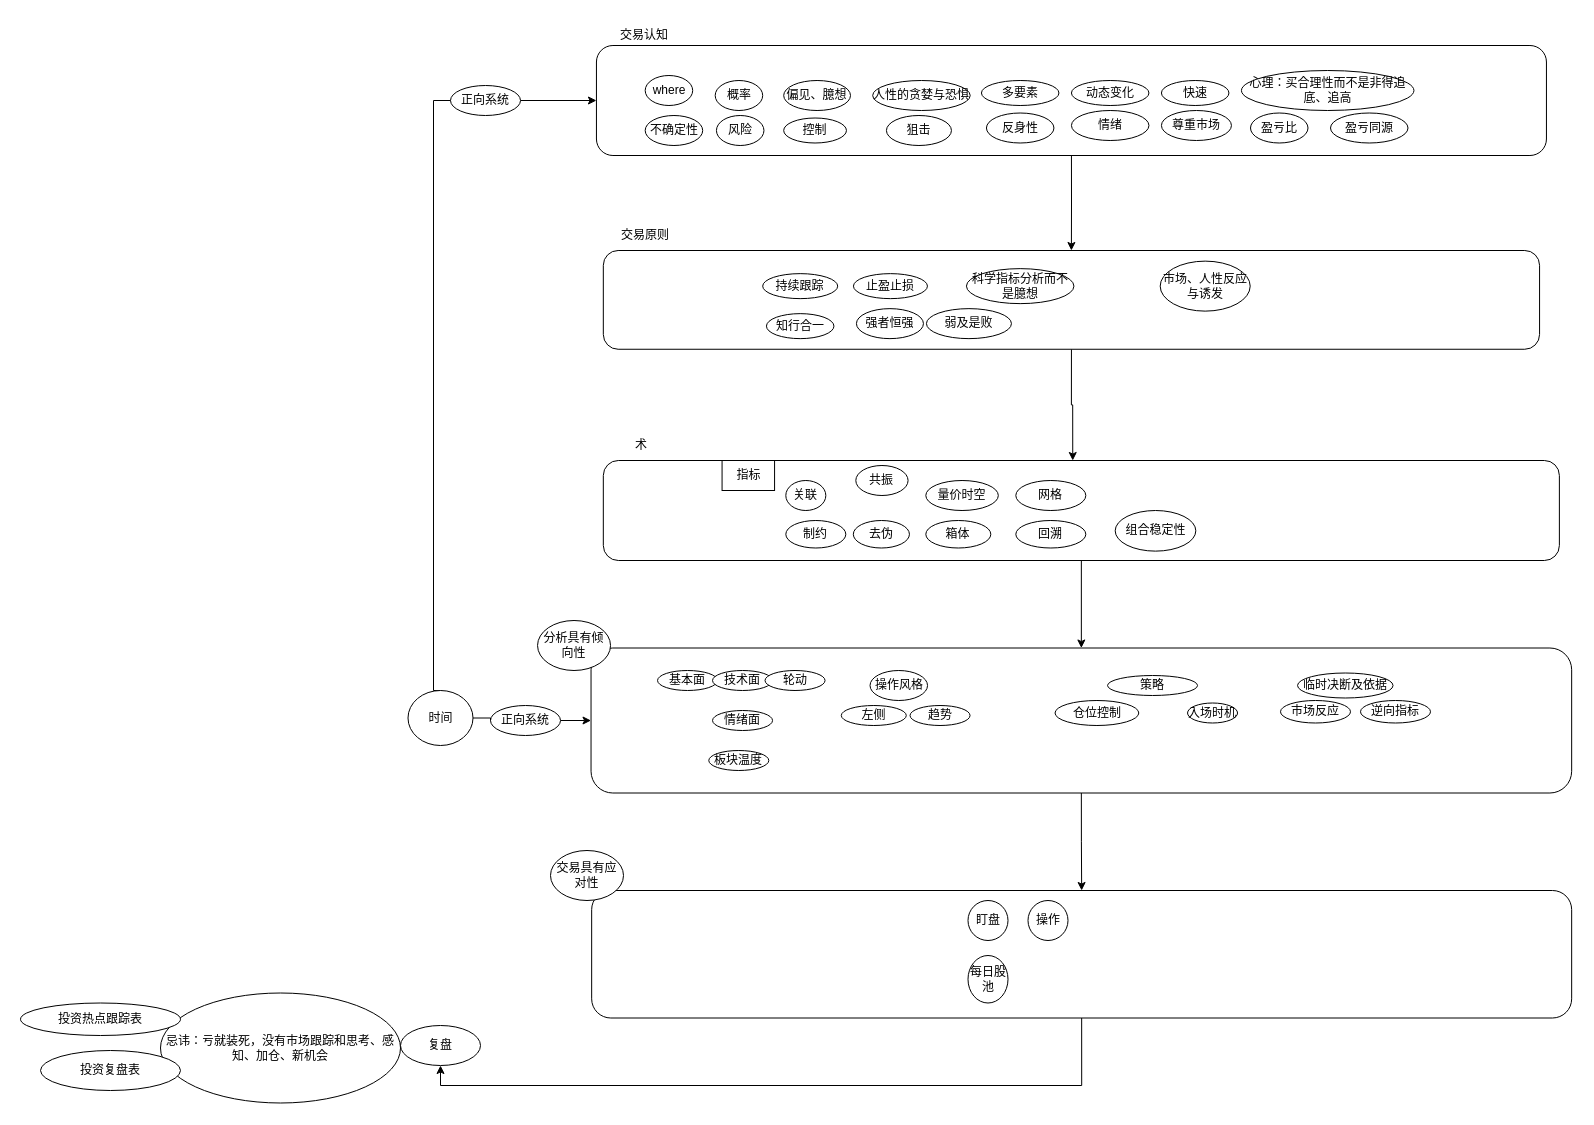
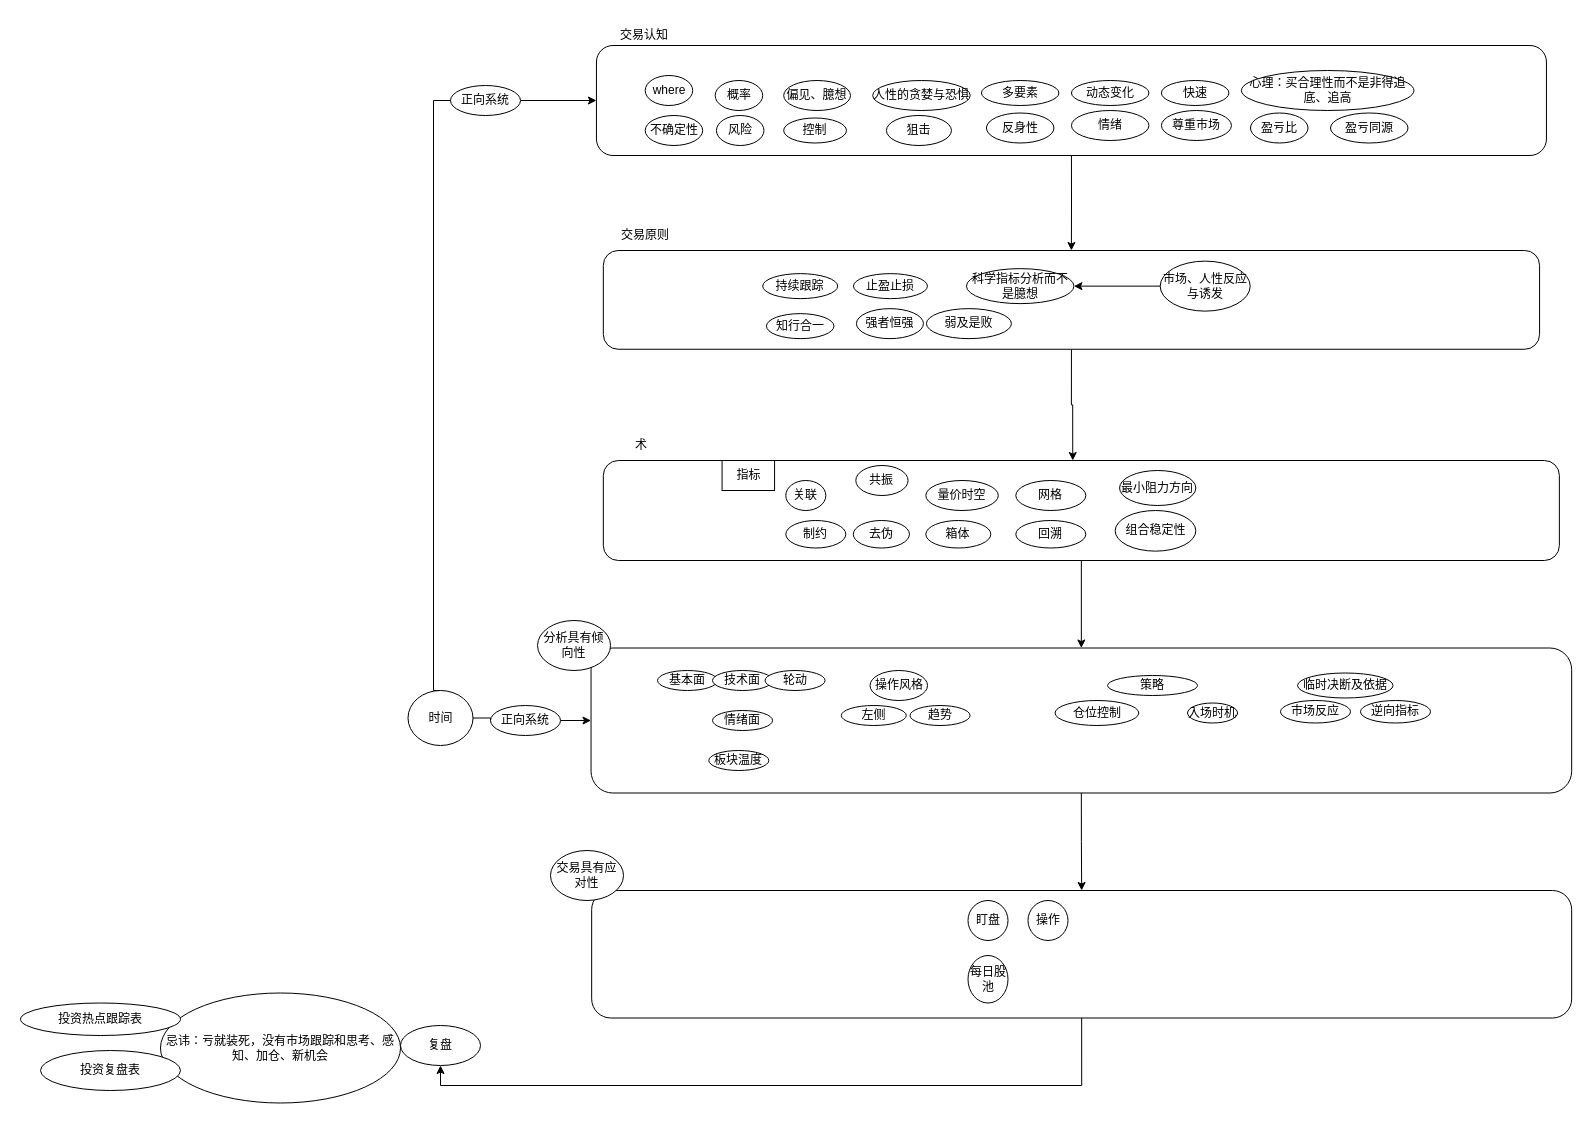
  <mxCell id="0" />
  <mxCell id="1" parent="0" />
  <mxCell id="2" style="edgeStyle=orthogonalEdgeStyle;rounded=0;orthogonalLoop=1;jettySize=auto;html=1;exitX=0.5;exitY=1;exitDx=0;exitDy=0;" edge="1" parent="1" source="3" target="5"><mxGeometry relative="1" as="geometry" /></mxCell>
  <mxCell id="3" value="" style="rounded=1;whiteSpace=wrap;html=1;" vertex="1" parent="1"><mxGeometry x="595.95" y="45" width="950" height="110" as="geometry" /></mxCell>
  <mxCell id="4" style="edgeStyle=orthogonalEdgeStyle;rounded=0;orthogonalLoop=1;jettySize=auto;html=1;exitX=0.5;exitY=1;exitDx=0;exitDy=0;entryX=0.491;entryY=0;entryDx=0;entryDy=0;entryPerimeter=0;" edge="1" parent="1" source="5" target="7"><mxGeometry relative="1" as="geometry" /></mxCell>
  <mxCell id="5" value="" style="rounded=1;whiteSpace=wrap;html=1;" vertex="1" parent="1"><mxGeometry x="602.82" y="250" width="936.25" height="98.75" as="geometry" /></mxCell>
  <mxCell id="6" style="edgeStyle=orthogonalEdgeStyle;rounded=0;orthogonalLoop=1;jettySize=auto;html=1;exitX=0.5;exitY=1;exitDx=0;exitDy=0;entryX=0.5;entryY=0;entryDx=0;entryDy=0;" edge="1" parent="1" source="7" target="19"><mxGeometry relative="1" as="geometry" /></mxCell>
  <mxCell id="7" value="" style="rounded=1;whiteSpace=wrap;html=1;" vertex="1" parent="1"><mxGeometry x="602.82" y="460" width="956.06" height="100" as="geometry" /></mxCell>
  <mxCell id="8" value="指标" style="whiteSpace=wrap;html=1;rounded=0;" vertex="1" parent="1"><mxGeometry x="721.57" y="460" width="52.5" height="30" as="geometry" /></mxCell>
  <mxCell id="9" value="关联" style="ellipse;whiteSpace=wrap;html=1;" vertex="1" parent="1"><mxGeometry x="785.32" y="480" width="40" height="30" as="geometry" /></mxCell>
  <mxCell id="10" value="制约" style="ellipse;whiteSpace=wrap;html=1;" vertex="1" parent="1"><mxGeometry x="785.32" y="520" width="60" height="27.5" as="geometry" /></mxCell>
  <mxCell id="11" value="去伪" style="ellipse;whiteSpace=wrap;html=1;" vertex="1" parent="1"><mxGeometry x="852.82" y="520" width="56.12" height="27.5" as="geometry" /></mxCell>
  <mxCell id="12" value="持续跟踪" style="ellipse;whiteSpace=wrap;html=1;" vertex="1" parent="1"><mxGeometry x="762.19" y="273.13" width="75" height="25" as="geometry" /></mxCell>
  <mxCell id="13" value="复盘" style="ellipse;whiteSpace=wrap;html=1;" vertex="1" parent="1"><mxGeometry x="400" y="1025" width="80" height="40" as="geometry" /></mxCell>
  <mxCell id="14" style="edgeStyle=orthogonalEdgeStyle;rounded=0;orthogonalLoop=1;jettySize=auto;html=1;exitX=0.5;exitY=1;exitDx=0;exitDy=0;entryX=0.5;entryY=1;entryDx=0;entryDy=0;" edge="1" parent="1" source="15" target="13"><mxGeometry relative="1" as="geometry" /></mxCell>
  <mxCell id="15" value="" style="rounded=1;whiteSpace=wrap;html=1;" vertex="1" parent="1"><mxGeometry x="591.16" y="890" width="980" height="127.5" as="geometry" /></mxCell>
  <mxCell id="16" value="盯盘" style="ellipse;whiteSpace=wrap;html=1;" vertex="1" parent="1"><mxGeometry x="967.5" y="900" width="40" height="40" as="geometry" /></mxCell>
  <mxCell id="17" value="操作" style="ellipse;whiteSpace=wrap;html=1;" vertex="1" parent="1"><mxGeometry x="1027.5" y="900" width="40" height="40" as="geometry" /></mxCell>
  <mxCell id="18" style="edgeStyle=orthogonalEdgeStyle;rounded=0;orthogonalLoop=1;jettySize=auto;html=1;exitX=0.5;exitY=1;exitDx=0;exitDy=0;entryX=0.5;entryY=0;entryDx=0;entryDy=0;" edge="1" parent="1" source="19" target="15"><mxGeometry relative="1" as="geometry" /></mxCell>
  <mxCell id="19" value="" style="rounded=1;whiteSpace=wrap;html=1;" vertex="1" parent="1"><mxGeometry x="590.54" y="647.5" width="980.62" height="145" as="geometry" /></mxCell>
  <mxCell id="20" value="板块温度" style="ellipse;whiteSpace=wrap;html=1;" vertex="1" parent="1"><mxGeometry x="708.29" y="750" width="60" height="20" as="geometry" /></mxCell>
  <mxCell id="21" value="操作风格" style="ellipse;whiteSpace=wrap;html=1;" vertex="1" parent="1"><mxGeometry x="869.54" y="670" width="57.5" height="30" as="geometry" /></mxCell>
  <mxCell id="22" value="仓位控制" style="ellipse;whiteSpace=wrap;html=1;" vertex="1" parent="1"><mxGeometry x="1054.54" y="700" width="83.75" height="25" as="geometry" /></mxCell>
  <mxCell id="23" value="临时决断及依据" style="ellipse;whiteSpace=wrap;html=1;" vertex="1" parent="1"><mxGeometry x="1297.04" y="672.5" width="95.5" height="25" as="geometry" /></mxCell>
  <mxCell id="24" value="基本面" style="ellipse;whiteSpace=wrap;html=1;" vertex="1" parent="1"><mxGeometry x="657.04" y="670" width="60" height="20" as="geometry" /></mxCell>
  <mxCell id="25" value="技术面" style="ellipse;whiteSpace=wrap;html=1;" vertex="1" parent="1"><mxGeometry x="712.04" y="670" width="60" height="20" as="geometry" /></mxCell>
  <mxCell id="26" value="情绪面" style="ellipse;whiteSpace=wrap;html=1;" vertex="1" parent="1"><mxGeometry x="712.04" y="710" width="60" height="20" as="geometry" /></mxCell>
  <mxCell id="27" value="策略" style="ellipse;whiteSpace=wrap;html=1;" vertex="1" parent="1"><mxGeometry x="1107.04" y="675" width="90" height="20" as="geometry" /></mxCell>
  <mxCell id="28" value="共振" style="ellipse;whiteSpace=wrap;html=1;" vertex="1" parent="1"><mxGeometry x="855.32" y="465" width="52.25" height="30" as="geometry" /></mxCell>
  <mxCell id="29" value="轮动" style="ellipse;whiteSpace=wrap;html=1;" vertex="1" parent="1"><mxGeometry x="764.54" y="670" width="60" height="20" as="geometry" /></mxCell>
  <mxCell id="30" value="知行合一" style="ellipse;whiteSpace=wrap;html=1;" vertex="1" parent="1"><mxGeometry x="765.94" y="313.13" width="67.5" height="25" as="geometry" /></mxCell>
  <mxCell id="31" value="概率" style="ellipse;whiteSpace=wrap;html=1;" vertex="1" parent="1"><mxGeometry x="714.69" y="80" width="47.5" height="30" as="geometry" /></mxCell>
  <mxCell id="32" value="不确定性" style="ellipse;whiteSpace=wrap;html=1;" vertex="1" parent="1"><mxGeometry x="644.69" y="115" width="57.5" height="30" as="geometry" /></mxCell>
  <mxCell id="33" value="盈亏比" style="ellipse;whiteSpace=wrap;html=1;" vertex="1" parent="1"><mxGeometry x="1250" y="112.5" width="57.5" height="30" as="geometry" /></mxCell>
  <mxCell id="34" value="风险" style="ellipse;whiteSpace=wrap;html=1;" vertex="1" parent="1"><mxGeometry x="715.94" y="115" width="47.5" height="30" as="geometry" /></mxCell>
  <mxCell id="35" value="盈亏同源" style="ellipse;whiteSpace=wrap;html=1;" vertex="1" parent="1"><mxGeometry x="1330" y="112.5" width="77.5" height="30" as="geometry" /></mxCell>
  <mxCell id="36" value="控制" style="ellipse;whiteSpace=wrap;html=1;" vertex="1" parent="1"><mxGeometry x="783.19" y="117.5" width="62.75" height="25" as="geometry" /></mxCell>
  <mxCell id="37" value="人性的贪婪与恐惧" style="ellipse;whiteSpace=wrap;html=1;" vertex="1" parent="1"><mxGeometry x="872.19" y="80" width="97.5" height="30" as="geometry" /></mxCell>
  <mxCell id="38" value="狙击" style="ellipse;whiteSpace=wrap;html=1;" vertex="1" parent="1"><mxGeometry x="885.94" y="115" width="65" height="30" as="geometry" /></mxCell>
  <mxCell id="39" value="多要素" style="ellipse;whiteSpace=wrap;html=1;" vertex="1" parent="1"><mxGeometry x="980.94" y="80" width="77.5" height="25" as="geometry" /></mxCell>
  <mxCell id="40" value="反身性" style="ellipse;whiteSpace=wrap;html=1;" vertex="1" parent="1"><mxGeometry x="985.94" y="112.5" width="67.5" height="30" as="geometry" /></mxCell>
  <mxCell id="41" value="动态变化" style="ellipse;whiteSpace=wrap;html=1;" vertex="1" parent="1"><mxGeometry x="1070.94" y="80" width="77.5" height="25" as="geometry" /></mxCell>
  <mxCell id="42" value="入场时机" style="ellipse;whiteSpace=wrap;html=1;" vertex="1" parent="1"><mxGeometry x="1187.04" y="702.5" width="50" height="20" as="geometry" /></mxCell>
  <mxCell id="43" value="止盈止损" style="ellipse;whiteSpace=wrap;html=1;" vertex="1" parent="1"><mxGeometry x="852.94" y="273.13" width="74" height="25" as="geometry" /></mxCell>
  <mxCell id="44" value="量价时空" style="ellipse;whiteSpace=wrap;html=1;" vertex="1" parent="1"><mxGeometry x="925.32" y="480" width="72.5" height="30" as="geometry" /></mxCell>
  <mxCell id="45" value="箱体" style="ellipse;whiteSpace=wrap;html=1;" vertex="1" parent="1"><mxGeometry x="925.32" y="520" width="65" height="27.5" as="geometry" /></mxCell>
  <mxCell id="46" value="网格" style="ellipse;whiteSpace=wrap;html=1;" vertex="1" parent="1"><mxGeometry x="1015.32" y="480" width="70" height="30" as="geometry" /></mxCell>
  <mxCell id="47" value="强者恒强" style="ellipse;whiteSpace=wrap;html=1;" vertex="1" parent="1"><mxGeometry x="855.94" y="308.13" width="67" height="30" as="geometry" /></mxCell>
  <mxCell id="48" value="弱及是败" style="ellipse;whiteSpace=wrap;html=1;" vertex="1" parent="1"><mxGeometry x="925.94" y="308.13" width="85" height="30" as="geometry" /></mxCell>
  <mxCell id="49" value="尊重市场" style="ellipse;whiteSpace=wrap;html=1;" vertex="1" parent="1"><mxGeometry x="1160.94" y="110" width="70" height="30" as="geometry" /></mxCell>
  <mxCell id="50" value="回溯" style="ellipse;whiteSpace=wrap;html=1;" vertex="1" parent="1"><mxGeometry x="1015.32" y="520" width="70" height="27.5" as="geometry" /></mxCell>
  <mxCell id="51" value="快速" style="ellipse;whiteSpace=wrap;html=1;" vertex="1" parent="1"><mxGeometry x="1160.94" y="80" width="67.5" height="25" as="geometry" /></mxCell>
  <mxCell id="52" value="科学指标分析而不是臆想" style="ellipse;whiteSpace=wrap;html=1;" vertex="1" parent="1"><mxGeometry x="965.94" y="268.13" width="107.5" height="35" as="geometry" /></mxCell>
+ <mxCell id="53" style="edgeStyle=orthogonalEdgeStyle;rounded=0;orthogonalLoop=1;jettySize=auto;html=1;exitX=0;exitY=0.5;exitDx=0;exitDy=0;entryX=1;entryY=0.5;entryDx=0;entryDy=0;" edge="1" parent="1" source="54" target="52"><mxGeometry relative="1" as="geometry" /></mxCell>
  <mxCell id="54" value="市场、人性反应与诱发" style="ellipse;whiteSpace=wrap;html=1;" vertex="1" parent="1"><mxGeometry x="1159.69" y="260.63" width="90" height="50" as="geometry" /></mxCell>
  <mxCell id="55" value="情绪" style="ellipse;whiteSpace=wrap;html=1;" vertex="1" parent="1"><mxGeometry x="1070.94" y="110" width="77.5" height="30" as="geometry" /></mxCell>
  <mxCell id="56" value="忌讳：亏就装死，没有市场跟踪和思考、感知、加仓、新机会" style="ellipse;whiteSpace=wrap;html=1;" vertex="1" parent="1"><mxGeometry x="160" y="992.5" width="240" height="110" as="geometry" /></mxCell>
  <mxCell id="57" value="左侧" style="ellipse;whiteSpace=wrap;html=1;" vertex="1" parent="1"><mxGeometry x="840.79" y="705" width="65" height="20" as="geometry" /></mxCell>
  <mxCell id="58" value="趋势" style="ellipse;whiteSpace=wrap;html=1;" vertex="1" parent="1"><mxGeometry x="909.54" y="705" width="60" height="20" as="geometry" /></mxCell>
+ <mxCell id="59" value="最小阻力方向" style="ellipse;whiteSpace=wrap;html=1;" vertex="1" parent="1"><mxGeometry x="1119.07" y="470" width="76.25" height="35" as="geometry" /></mxCell>
  <mxCell id="60" value="分析具有倾向性" style="ellipse;whiteSpace=wrap;html=1;" vertex="1" parent="1"><mxGeometry x="537.04" y="620" width="73" height="50" as="geometry" /></mxCell>
  <mxCell id="61" value="交易具有应对性" style="ellipse;whiteSpace=wrap;html=1;" vertex="1" parent="1"><mxGeometry x="550" y="850" width="73" height="50" as="geometry" /></mxCell>
  <mxCell id="62" value="组合稳定性" style="ellipse;whiteSpace=wrap;html=1;" vertex="1" parent="1"><mxGeometry x="1114.7" y="510" width="80.62" height="40.63" as="geometry" /></mxCell>
  <mxCell id="63" value="心理：买合理性而不是非得追底、追高" style="ellipse;whiteSpace=wrap;html=1;" vertex="1" parent="1"><mxGeometry x="1240.94" y="70" width="172.5" height="40" as="geometry" /></mxCell>
  <mxCell id="64" value="每日股池" style="ellipse;whiteSpace=wrap;html=1;" vertex="1" parent="1"><mxGeometry x="967.5" y="955" width="40" height="47.5" as="geometry" /></mxCell>
  <mxCell id="65" value="投资热点跟踪表" style="ellipse;whiteSpace=wrap;html=1;" vertex="1" parent="1"><mxGeometry x="20" y="1002.5" width="160" height="32.5" as="geometry" /></mxCell>
  <mxCell id="66" value="投资复盘表" style="ellipse;whiteSpace=wrap;html=1;" vertex="1" parent="1"><mxGeometry x="40" y="1050" width="140" height="40" as="geometry" /></mxCell>
  <mxCell id="67" value="交易认知" style="text;html=1;strokeColor=none;fillColor=none;align=center;verticalAlign=middle;whiteSpace=wrap;rounded=0;" vertex="1" parent="1"><mxGeometry x="613.94" y="20" width="60" height="30" as="geometry" /></mxCell>
  <mxCell id="68" value="交易原则" style="text;html=1;strokeColor=none;fillColor=none;align=center;verticalAlign=middle;whiteSpace=wrap;rounded=0;" vertex="1" parent="1"><mxGeometry x="615.19" y="220" width="60" height="30" as="geometry" /></mxCell>
  <mxCell id="69" value="术" style="text;html=1;strokeColor=none;fillColor=none;align=center;verticalAlign=middle;whiteSpace=wrap;rounded=0;" vertex="1" parent="1"><mxGeometry x="610.82" y="430" width="60" height="30" as="geometry" /></mxCell>
  <mxCell id="70" style="edgeStyle=orthogonalEdgeStyle;rounded=0;orthogonalLoop=1;jettySize=auto;html=1;exitX=1;exitY=0.5;exitDx=0;exitDy=0;" edge="1" parent="1" source="71" target="3"><mxGeometry relative="1" as="geometry" /></mxCell>
  <mxCell id="71" value="正向系统" style="ellipse;whiteSpace=wrap;html=1;" vertex="1" parent="1"><mxGeometry x="450" y="85" width="70" height="30" as="geometry" /></mxCell>
  <mxCell id="72" value="" style="edgeStyle=orthogonalEdgeStyle;rounded=0;orthogonalLoop=1;jettySize=auto;html=1;exitX=0.5;exitY=0;exitDx=0;exitDy=0;entryX=0;entryY=0.5;entryDx=0;entryDy=0;startArrow=none;endArrow=none;" edge="1" parent="1" source="74" target="71"><mxGeometry relative="1" as="geometry"><mxPoint x="362.5" y="660" as="sourcePoint" /><mxPoint x="605" y="160" as="targetPoint" /><Array as="points"><mxPoint x="433" y="100" /></Array></mxGeometry></mxCell>
  <mxCell id="73" style="edgeStyle=orthogonalEdgeStyle;rounded=0;orthogonalLoop=1;jettySize=auto;html=1;exitX=1;exitY=0.5;exitDx=0;exitDy=0;entryX=0;entryY=0.5;entryDx=0;entryDy=0;startArrow=none;" edge="1" parent="1" source="75" target="19"><mxGeometry relative="1" as="geometry" /></mxCell>
  <mxCell id="74" value="时间" style="ellipse;whiteSpace=wrap;html=1;" vertex="1" parent="1"><mxGeometry x="407.5" y="690" width="65" height="55" as="geometry" /></mxCell>
  <mxCell id="75" value="正向系统" style="ellipse;whiteSpace=wrap;html=1;" vertex="1" parent="1"><mxGeometry x="490" y="705" width="70" height="30" as="geometry" /></mxCell>
  <mxCell id="76" value="" style="edgeStyle=orthogonalEdgeStyle;rounded=0;orthogonalLoop=1;jettySize=auto;html=1;exitX=1;exitY=0.5;exitDx=0;exitDy=0;entryX=0;entryY=0.5;entryDx=0;entryDy=0;endArrow=none;" edge="1" parent="1" source="74" target="75"><mxGeometry relative="1" as="geometry"><mxPoint x="472.5" y="717.5" as="sourcePoint" /><mxPoint x="590.54" y="720" as="targetPoint" /></mxGeometry></mxCell>
  <mxCell id="77" value="where" style="ellipse;whiteSpace=wrap;html=1;" vertex="1" parent="1"><mxGeometry x="644.69" y="75" width="47.5" height="30" as="geometry" /></mxCell>
  <mxCell id="78" value="市场反应" style="ellipse;whiteSpace=wrap;html=1;" vertex="1" parent="1"><mxGeometry x="1280" y="700" width="70" height="22.5" as="geometry" /></mxCell>
  <mxCell id="79" value="逆向指标" style="ellipse;whiteSpace=wrap;html=1;" vertex="1" parent="1"><mxGeometry x="1360" y="700" width="70" height="22.5" as="geometry" /></mxCell>
  <mxCell id="80" value="偏见、臆想" style="ellipse;whiteSpace=wrap;html=1;" vertex="1" parent="1"><mxGeometry x="783.19" y="80" width="66.81" height="30" as="geometry" /></mxCell>
